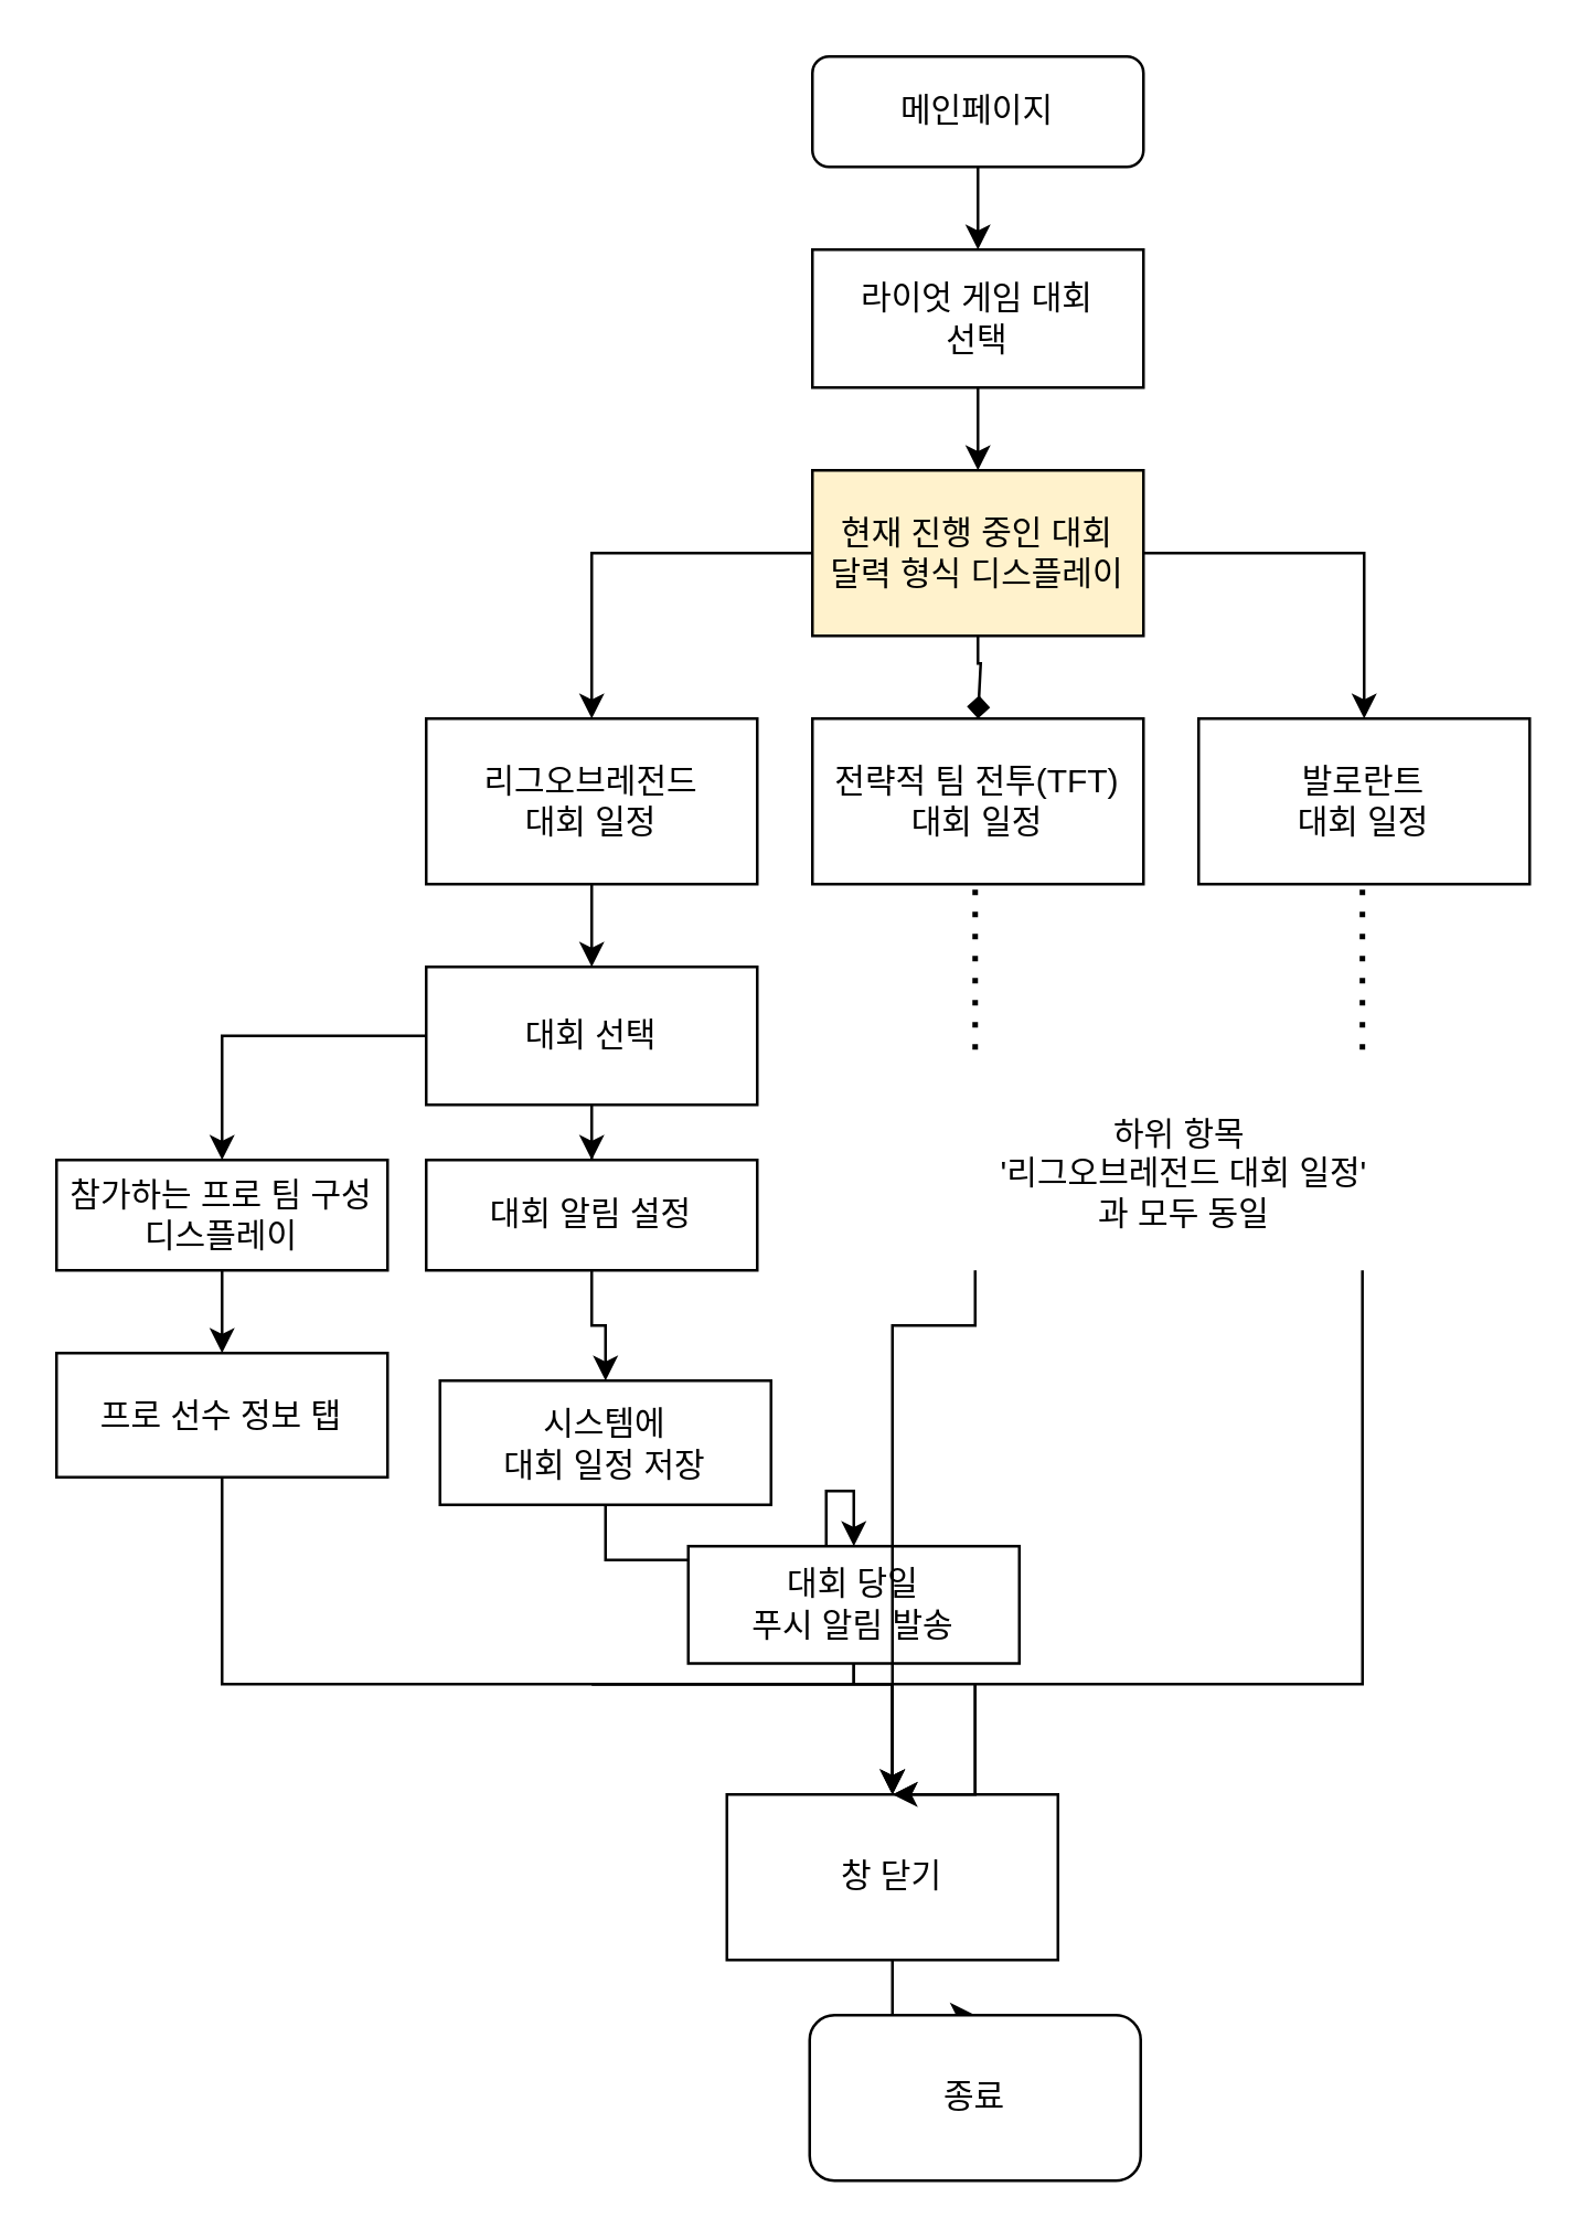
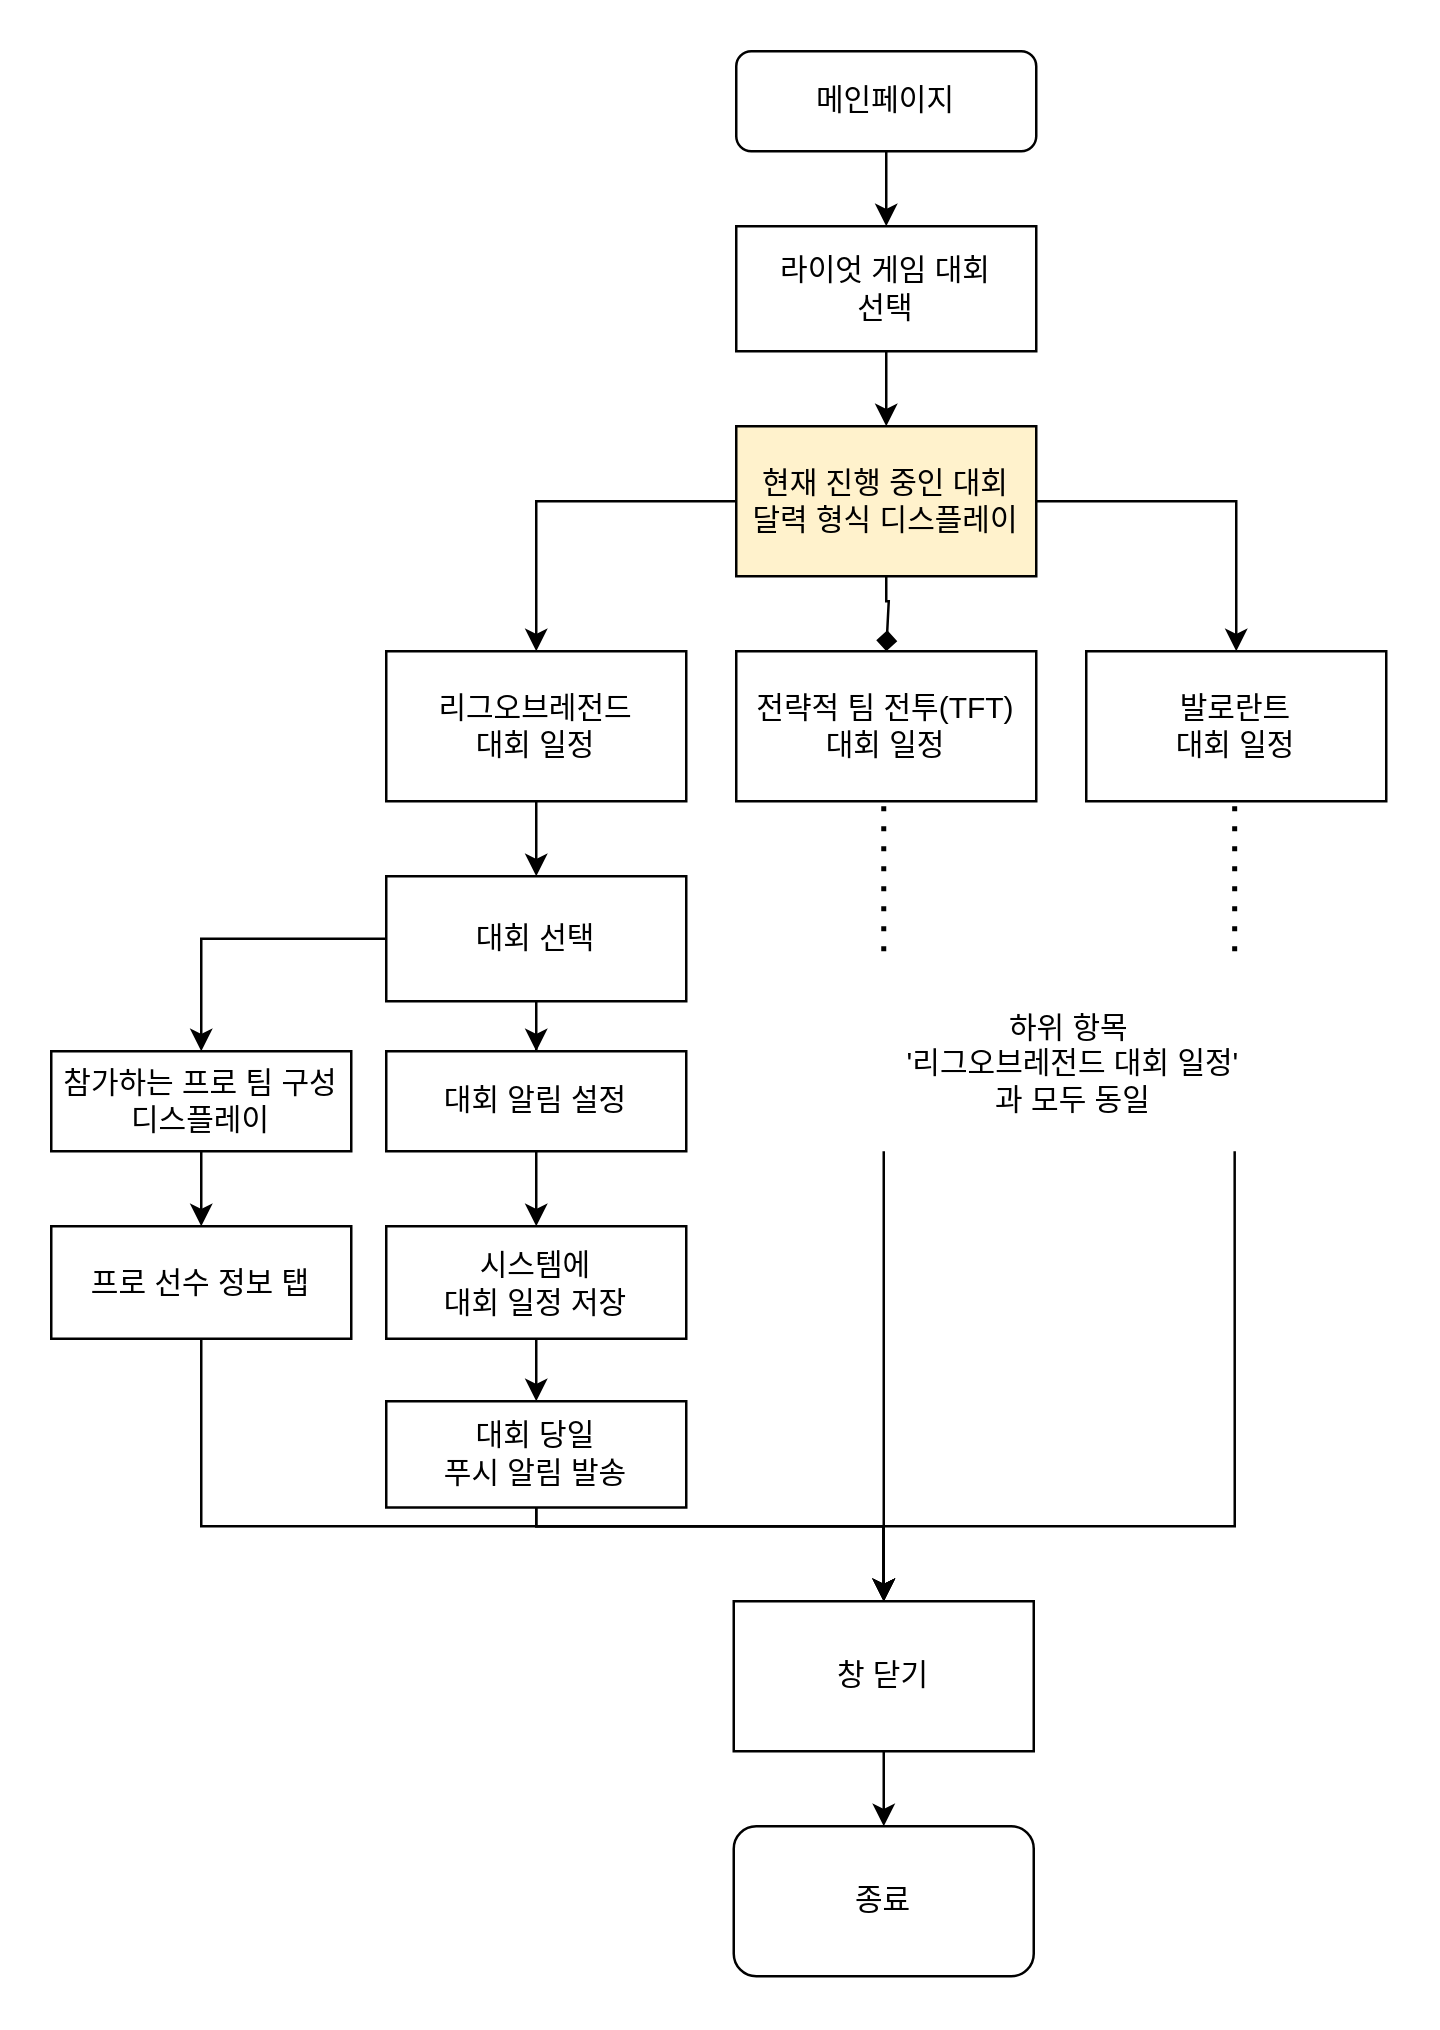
  <mxCell id="0" />
  <mxCell id="1" parent="0" />
  <mxCell id="2" value="" style="edgeStyle=orthogonalEdgeStyle;rounded=0;orthogonalLoop=1;jettySize=auto;html=1;" edge="1" parent="1" source="3" target="5"><mxGeometry relative="1" as="geometry" /></mxCell>
  <mxCell id="3" value="메인페이지" style="rounded=1;whiteSpace=wrap;html=1;fontSize=12;glass=0;strokeWidth=1;shadow=0;" parent="1" vertex="1"><mxGeometry x="294" y="20" width="120" height="40" as="geometry" /></mxCell>
  <mxCell id="4" value="" style="edgeStyle=orthogonalEdgeStyle;rounded=0;orthogonalLoop=1;jettySize=auto;html=1;" edge="1" parent="1" source="5" target="7"><mxGeometry relative="1" as="geometry" /></mxCell>
  <mxCell id="5" value="라이엇 게임 대회&lt;br&gt;선택" style="rounded=0;whiteSpace=wrap;html=1;" vertex="1" parent="1"><mxGeometry x="294" y="90" width="120" height="50" as="geometry" /></mxCell>
  <mxCell id="6" value="" style="edgeStyle=orthogonalEdgeStyle;rounded=0;orthogonalLoop=1;jettySize=auto;html=1;entryX=0.5;entryY=0;entryDx=0;entryDy=0;endArrow=diamond;" edge="1" parent="1" source="7" target="12"><mxGeometry relative="1" as="geometry"><mxPoint x="354" y="250" as="targetPoint" /><Array as="points"><mxPoint x="354" y="240" /><mxPoint x="355" y="330" /></Array></mxGeometry></mxCell>
  <mxCell id="7" value="현재 진행 중인 대회&lt;br&gt;달력 형식 디스플레이" style="whiteSpace=wrap;html=1;rounded=0;fillColor=#fff2cc;" vertex="1" parent="1"><mxGeometry x="294" y="170" width="120" height="60" as="geometry" /></mxCell>
  <mxCell id="8" value="" style="edgeStyle=orthogonalEdgeStyle;rounded=0;orthogonalLoop=1;jettySize=auto;html=1;exitX=0;exitY=0.5;exitDx=0;exitDy=0;" edge="1" parent="1" source="7" target="11"><mxGeometry relative="1" as="geometry"><mxPoint x="294" y="280" as="sourcePoint" /></mxGeometry></mxCell>
  <mxCell id="9" value="" style="edgeStyle=orthogonalEdgeStyle;rounded=0;orthogonalLoop=1;jettySize=auto;html=1;exitX=1;exitY=0.5;exitDx=0;exitDy=0;" edge="1" parent="1" source="7" target="13"><mxGeometry relative="1" as="geometry"><mxPoint x="414" y="280" as="sourcePoint" /></mxGeometry></mxCell>
  <mxCell id="10" value="" style="edgeStyle=orthogonalEdgeStyle;rounded=0;orthogonalLoop=1;jettySize=auto;html=1;" edge="1" parent="1" source="11" target="20"><mxGeometry relative="1" as="geometry" /></mxCell>
  <mxCell id="11" value="리그오브레전드&lt;br&gt;대회 일정" style="whiteSpace=wrap;html=1;rounded=0;" vertex="1" parent="1"><mxGeometry x="154" y="260" width="120" height="60" as="geometry" /></mxCell>
  <mxCell id="12" value="전략적 팀 전투(TFT)&lt;br&gt;대회 일정" style="whiteSpace=wrap;html=1;rounded=0;" vertex="1" parent="1"><mxGeometry x="294" y="260" width="120" height="60" as="geometry" /></mxCell>
  <mxCell id="13" value="발로란트&lt;br&gt;대회 일정" style="whiteSpace=wrap;html=1;rounded=0;" vertex="1" parent="1"><mxGeometry x="434" y="260" width="120" height="60" as="geometry" /></mxCell>
  <mxCell id="14" value="" style="edgeStyle=orthogonalEdgeStyle;rounded=0;orthogonalLoop=1;jettySize=auto;html=1;" edge="1" parent="1" source="15" target="17"><mxGeometry relative="1" as="geometry" /></mxCell>
  <mxCell id="15" value="참가하는 프로 팀 구성&lt;br&gt;디스플레이" style="whiteSpace=wrap;html=1;rounded=0;" vertex="1" parent="1"><mxGeometry x="20" y="420" width="120" height="40" as="geometry" /></mxCell>
  <mxCell id="16" style="edgeStyle=orthogonalEdgeStyle;rounded=0;orthogonalLoop=1;jettySize=auto;html=1;exitX=0.5;exitY=1;exitDx=0;exitDy=0;entryX=0.5;entryY=0;entryDx=0;entryDy=0;" edge="1" parent="1" source="17" target="28"><mxGeometry relative="1" as="geometry"><Array as="points"><mxPoint x="80" y="610" /><mxPoint x="353" y="610" /></Array></mxGeometry></mxCell>
  <mxCell id="17" value="프로 선수 정보 탭" style="whiteSpace=wrap;html=1;rounded=0;" vertex="1" parent="1"><mxGeometry x="20" y="490" width="120" height="45" as="geometry" /></mxCell>
  <mxCell id="18" value="" style="edgeStyle=orthogonalEdgeStyle;rounded=0;orthogonalLoop=1;jettySize=auto;html=1;" edge="1" parent="1" source="20" target="15"><mxGeometry relative="1" as="geometry" /></mxCell>
  <mxCell id="19" value="" style="edgeStyle=orthogonalEdgeStyle;rounded=0;orthogonalLoop=1;jettySize=auto;html=1;" edge="1" parent="1" source="20" target="22"><mxGeometry relative="1" as="geometry" /></mxCell>
  <mxCell id="20" value="대회 선택" style="whiteSpace=wrap;html=1;rounded=0;" vertex="1" parent="1"><mxGeometry x="154" y="350" width="120" height="50" as="geometry" /></mxCell>
  <mxCell id="21" value="" style="edgeStyle=orthogonalEdgeStyle;rounded=0;orthogonalLoop=1;jettySize=auto;html=1;" edge="1" parent="1" source="22" target="24"><mxGeometry relative="1" as="geometry" /></mxCell>
  <mxCell id="22" value="대회 알림 설정" style="whiteSpace=wrap;html=1;rounded=0;" vertex="1" parent="1"><mxGeometry x="154" y="420" width="120" height="40" as="geometry" /></mxCell>
  <mxCell id="23" value="" style="edgeStyle=orthogonalEdgeStyle;rounded=0;orthogonalLoop=1;jettySize=auto;html=1;" edge="1" parent="1" source="24" target="26"><mxGeometry relative="1" as="geometry" /></mxCell>
- <mxCell id="24" value="시스템에&lt;br&gt;대회 일정 저장" style="whiteSpace=wrap;html=1;rounded=0;" vertex="1" parent="1"><mxGeometry x="159" y="500" width="120" height="45" as="geometry" /></mxCell>
+ <mxCell id="24" value="시스템에&lt;br&gt;대회 일정 저장" style="whiteSpace=wrap;html=1;rounded=0;" vertex="1" parent="1"><mxGeometry x="154" y="490" width="120" height="45" as="geometry" /></mxCell>
  <mxCell id="25" style="edgeStyle=orthogonalEdgeStyle;rounded=0;orthogonalLoop=1;jettySize=auto;html=1;exitX=0.5;exitY=1;exitDx=0;exitDy=0;entryX=0.5;entryY=0;entryDx=0;entryDy=0;" edge="1" parent="1" source="26" target="28"><mxGeometry relative="1" as="geometry"><Array as="points"><mxPoint x="214" y="610" /><mxPoint x="353" y="610" /></Array></mxGeometry></mxCell>
- <mxCell id="26" value="대회 당일&lt;br&gt;푸시 알림 발송" style="whiteSpace=wrap;html=1;rounded=0;" vertex="1" parent="1"><mxGeometry x="249" y="560" width="120" height="42.5" as="geometry" /></mxCell>
+ <mxCell id="26" value="대회 당일&lt;br&gt;푸시 알림 발송" style="whiteSpace=wrap;html=1;rounded=0;" vertex="1" parent="1"><mxGeometry x="154" y="560" width="120" height="42.5" as="geometry" /></mxCell>
  <mxCell id="27" value="" style="edgeStyle=orthogonalEdgeStyle;rounded=0;orthogonalLoop=1;jettySize=auto;html=1;" edge="1" parent="1" source="28" target="29"><mxGeometry relative="1" as="geometry" /></mxCell>
- <mxCell id="28" value="창 닫기" style="rounded=0;whiteSpace=wrap;html=1;" vertex="1" parent="1"><mxGeometry x="263" y="650" width="120" height="60" as="geometry" /></mxCell>
+ <mxCell id="28" value="창 닫기" style="rounded=0;whiteSpace=wrap;html=1;" vertex="1" parent="1"><mxGeometry x="293" y="640" width="120" height="60" as="geometry" /></mxCell>
  <mxCell id="29" value="종료" style="rounded=1;whiteSpace=wrap;html=1;" vertex="1" parent="1"><mxGeometry x="293" y="730" width="120" height="60" as="geometry" /></mxCell>
  <mxCell id="30" value="" style="endArrow=none;dashed=1;html=1;dashPattern=1 3;strokeWidth=2;rounded=0;" edge="1" parent="1"><mxGeometry width="50" height="50" relative="1" as="geometry"><mxPoint x="353" y="380" as="sourcePoint" /><mxPoint x="353" y="320" as="targetPoint" /></mxGeometry></mxCell>
  <mxCell id="31" value="" style="endArrow=none;dashed=1;html=1;dashPattern=1 3;strokeWidth=2;rounded=0;" edge="1" parent="1"><mxGeometry width="50" height="50" relative="1" as="geometry"><mxPoint x="493.37" y="380" as="sourcePoint" /><mxPoint x="493.37" y="320" as="targetPoint" /></mxGeometry></mxCell>
  <mxCell id="32" value="하위 항목&amp;nbsp;&lt;br&gt;'리그오브레전드 대회 일정'&lt;br&gt;과 모두 동일" style="text;html=1;strokeColor=none;fillColor=none;align=center;verticalAlign=middle;whiteSpace=wrap;rounded=0;" vertex="1" parent="1"><mxGeometry x="304" y="410" width="250" height="30" as="geometry" /></mxCell>
  <mxCell id="33" style="edgeStyle=orthogonalEdgeStyle;rounded=0;orthogonalLoop=1;jettySize=auto;html=1;exitX=0.5;exitY=1;exitDx=0;exitDy=0;entryX=0.5;entryY=0;entryDx=0;entryDy=0;" edge="1" parent="1" source="26" target="28"><mxGeometry relative="1" as="geometry"><mxPoint x="214" y="602" as="sourcePoint" /><mxPoint x="353" y="640" as="targetPoint" /><Array as="points"><mxPoint x="214" y="610" /><mxPoint x="353" y="610" /></Array></mxGeometry></mxCell>
  <mxCell id="34" style="edgeStyle=orthogonalEdgeStyle;rounded=0;orthogonalLoop=1;jettySize=auto;html=1;entryX=0.5;entryY=0;entryDx=0;entryDy=0;" edge="1" target="28" parent="1"><mxGeometry relative="1" as="geometry"><mxPoint x="353" y="460" as="sourcePoint" /><mxPoint x="609" y="617.5" as="targetPoint" /><Array as="points"><mxPoint x="353" y="480" /></Array></mxGeometry></mxCell>
  <mxCell id="35" style="edgeStyle=orthogonalEdgeStyle;rounded=0;orthogonalLoop=1;jettySize=auto;html=1;entryX=0.5;entryY=0;entryDx=0;entryDy=0;" edge="1" parent="1" target="28"><mxGeometry relative="1" as="geometry"><mxPoint x="493.37" y="460" as="sourcePoint" /><mxPoint x="493.37" y="640" as="targetPoint" /><Array as="points"><mxPoint x="493" y="610" /><mxPoint x="353" y="610" /></Array></mxGeometry></mxCell>
